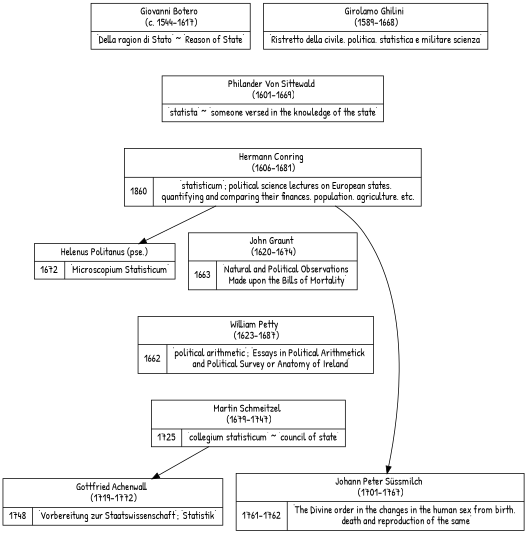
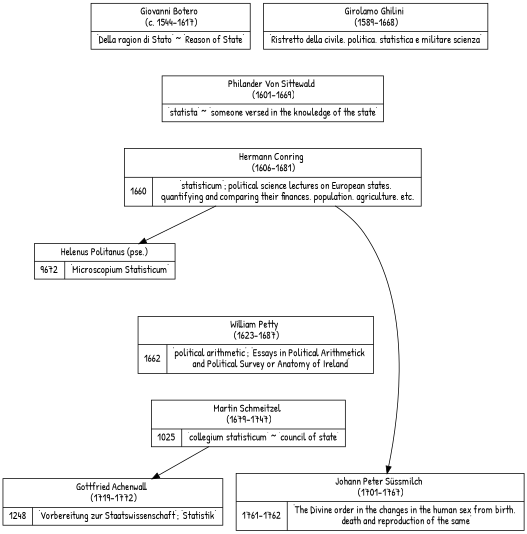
  digraph {
    fontname="Patrick Hand"
    node [fontname="Patrick Hand" shape=record]
    edge [fontname="Patrick Hand" style=invis]
    n1 [label="{Giovanni Botero \n (c. 1544–1617)|'Della ragion di Stato' ~ 'Reason of State'}}"]
    n2 [label="{Philander Von Sittewald \n (1601–1669)|{'statista' ~ 'someone versed in the knowledge of the state'}}"]
-   n3 [label="{Hermann Conring \n (1606–1681)|{1860|'statisticum'; political science lectures on European states, \n quantifying and comparing their finances, population, agriculture, etc.}}"]
+   n3 [label="{Hermann Conring \n (1606–1681)|{1660|'statisticum'; political science lectures on European states, \n quantifying and comparing their finances, population, agriculture, etc.}}"]
    n4 [label="{Girolamo Ghilini \n (1589–1668)|'Ristretto della civile, politica, statistica e militare scienza'}}"]
-   n5 [label="{Helenus Politanus (pse.)|{1672|'Microscopium Statisticum'}}"]
-   n6 [label="{John Graunt \n (1620–1674)|{1663|'Natural and Political Observations \n Made upon the Bills of Mortality'}}"]
+   n5 [label="{Helenus Politanus (pse.)|{9672|'Microscopium Statisticum'}}"]
    n7 [label="{Johann Peter Süssmilch \n (1701-1767)|{1761-1762|'The Divine order in the changes in the human sex from birth, \n death and reproduction of the same'}}"]
-   n8 [label="{Martin Schmeitzel \n (1679–1747)|{1725|'collegium statisticum' ~ 'council of state'}}"]
-   n9 [label="{Gottfried Achenwall \n (1719–1772)|{1748|'Vorbereitung zur Staatswissenschaft'; 'Statistik'}}"]
+   n8 [label="{Martin Schmeitzel \n (1679–1747)|{1025|'collegium statisticum' ~ 'council of state'}}"]
+   n9 [label="{Gottfried Achenwall \n (1719–1772)|{1248|'Vorbereitung zur Staatswissenschaft'; 'Statistik'}}"]
    n10 [label="{William Petty \n (1623-1687)|{1662|'political arithmetic'; 'Essays in Political Arithmetick \n and Political Survey or Anatomy of Ireland'}}"]
    n1 -> n2
    n2 -> n3
    n2 -> n3
    n3 -> n5 [style=""]
-   n3 -> n6
    n3 -> n7 [style=""]
    n4 -> n2
-   n6 -> n10
    n8 -> n7
    n8 -> n9 [style=""]
    n10 -> n7
    n10 -> n8
  }
